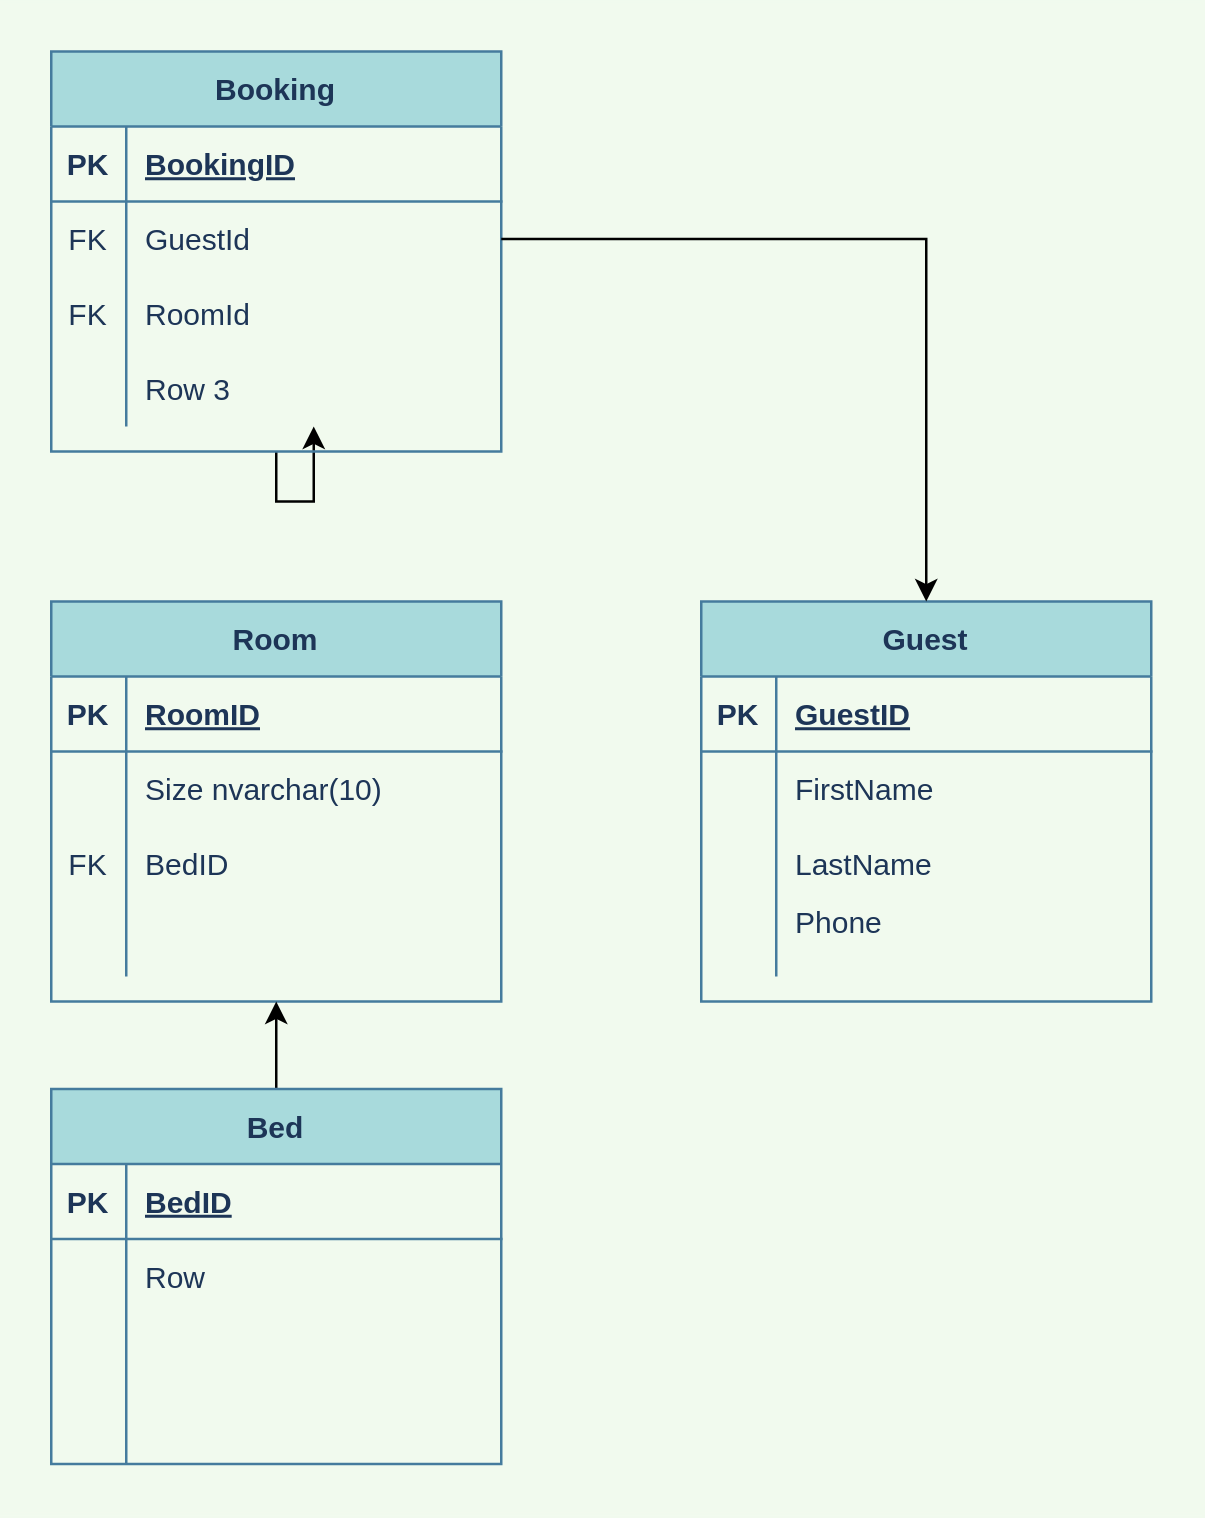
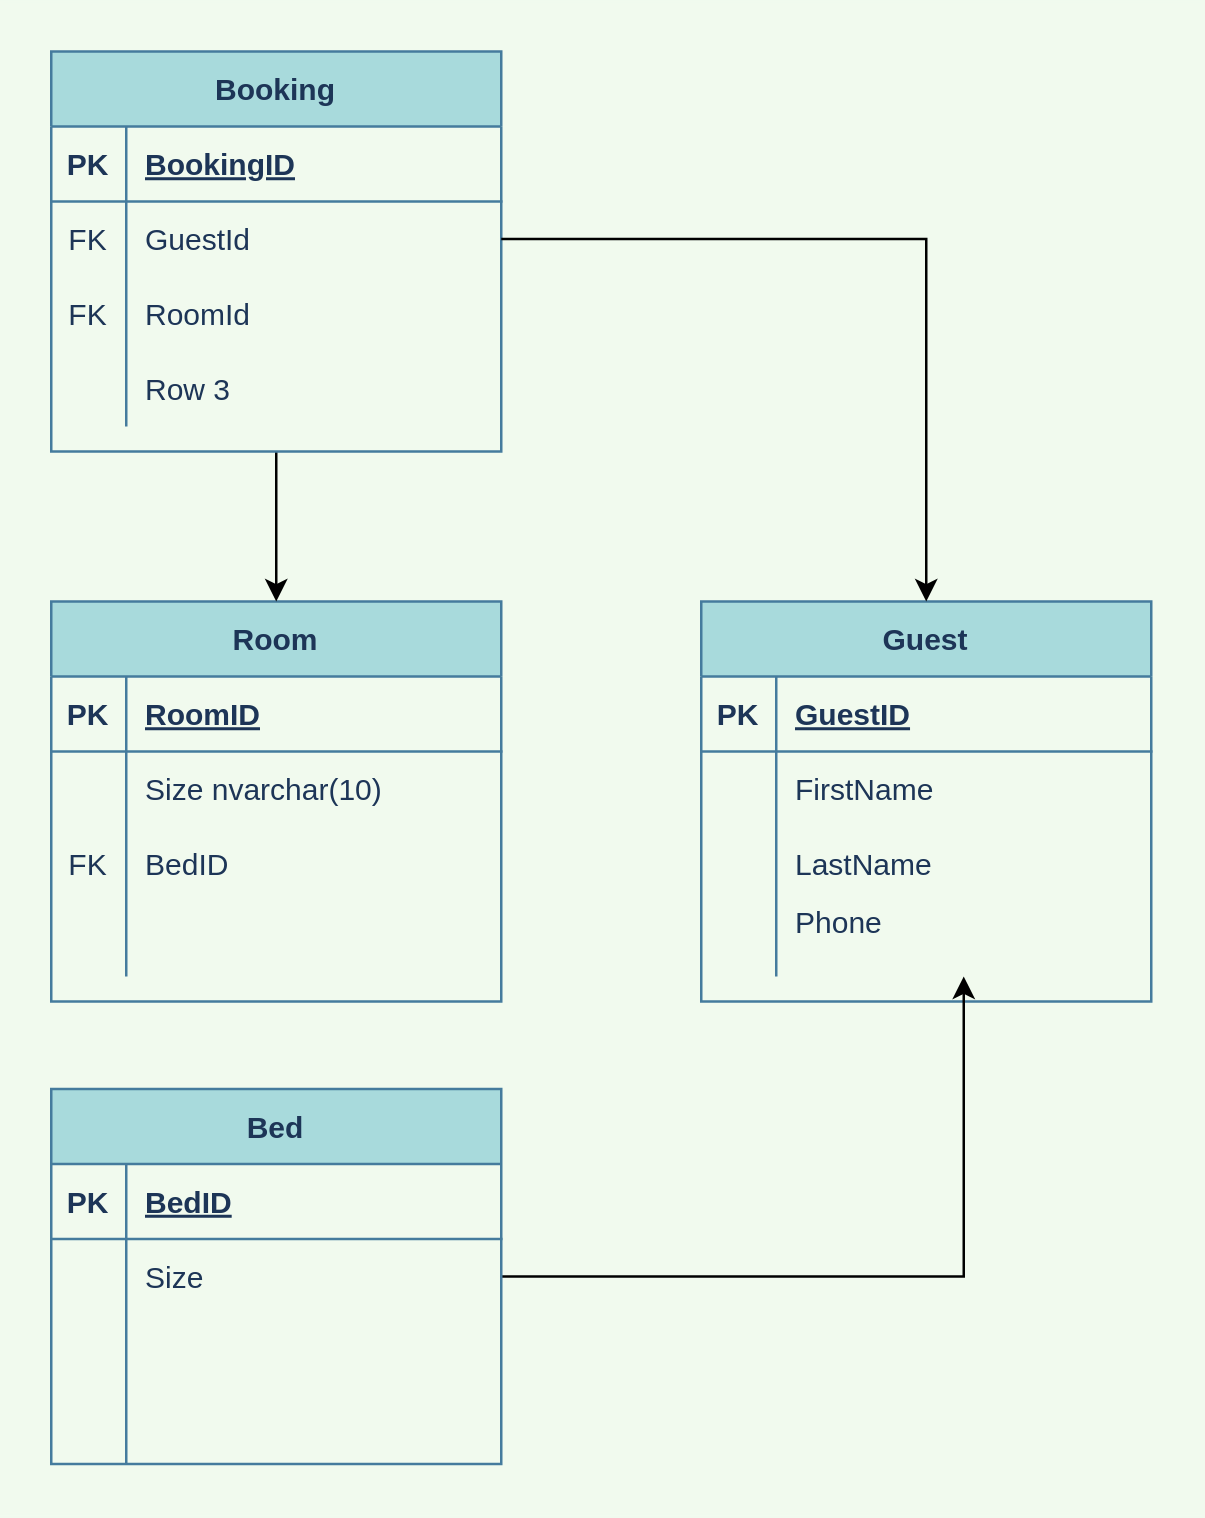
  <mxCell id="0" />
  <mxCell id="1" parent="0" />
  <mxCell id="2" value="Room" style="shape=table;startSize=30;container=1;collapsible=1;childLayout=tableLayout;fixedRows=1;rowLines=0;fontStyle=1;align=center;resizeLast=1;fontColor=#1D3557;strokeColor=#457B9D;fillColor=#A8DADC;" parent="1" vertex="1"><mxGeometry x="20" y="240" width="180" height="160" as="geometry" /></mxCell>
  <mxCell id="3" value="" style="shape=tableRow;horizontal=0;startSize=0;swimlaneHead=0;swimlaneBody=0;fillColor=none;collapsible=0;dropTarget=0;points=[[0,0.5],[1,0.5]];portConstraint=eastwest;top=0;left=0;right=0;bottom=1;fontColor=#1D3557;strokeColor=#457B9D;" parent="2" vertex="1"><mxGeometry y="30" width="180" height="30" as="geometry" /></mxCell>
  <mxCell id="4" value="PK" style="shape=partialRectangle;connectable=0;fillColor=none;top=0;left=0;bottom=0;right=0;fontStyle=1;overflow=hidden;fontColor=#1D3557;strokeColor=#457B9D;" parent="3" vertex="1"><mxGeometry width="30" height="30" as="geometry"><mxRectangle width="30" height="30" as="alternateBounds" /></mxGeometry></mxCell>
  <mxCell id="5" value="RoomID" style="shape=partialRectangle;connectable=0;fillColor=none;top=0;left=0;bottom=0;right=0;align=left;spacingLeft=6;fontStyle=5;overflow=hidden;fontColor=#1D3557;strokeColor=#457B9D;" parent="3" vertex="1"><mxGeometry x="30" width="150" height="30" as="geometry"><mxRectangle width="150" height="30" as="alternateBounds" /></mxGeometry></mxCell>
  <mxCell id="6" value="" style="shape=tableRow;horizontal=0;startSize=0;swimlaneHead=0;swimlaneBody=0;fillColor=none;collapsible=0;dropTarget=0;points=[[0,0.5],[1,0.5]];portConstraint=eastwest;top=0;left=0;right=0;bottom=0;fontColor=#1D3557;strokeColor=#457B9D;" parent="2" vertex="1"><mxGeometry y="60" width="180" height="30" as="geometry" /></mxCell>
  <mxCell id="7" value="" style="shape=partialRectangle;connectable=0;fillColor=none;top=0;left=0;bottom=0;right=0;editable=1;overflow=hidden;fontColor=#1D3557;strokeColor=#457B9D;" parent="6" vertex="1"><mxGeometry width="30" height="30" as="geometry"><mxRectangle width="30" height="30" as="alternateBounds" /></mxGeometry></mxCell>
  <mxCell id="8" value="Size nvarchar(10)" style="shape=partialRectangle;connectable=0;fillColor=none;top=0;left=0;bottom=0;right=0;align=left;spacingLeft=6;overflow=hidden;fontColor=#1D3557;strokeColor=#457B9D;" parent="6" vertex="1"><mxGeometry x="30" width="150" height="30" as="geometry"><mxRectangle width="150" height="30" as="alternateBounds" /></mxGeometry></mxCell>
  <mxCell id="9" value="" style="shape=tableRow;horizontal=0;startSize=0;swimlaneHead=0;swimlaneBody=0;fillColor=none;collapsible=0;dropTarget=0;points=[[0,0.5],[1,0.5]];portConstraint=eastwest;top=0;left=0;right=0;bottom=0;fontColor=#1D3557;strokeColor=#457B9D;" parent="2" vertex="1"><mxGeometry y="90" width="180" height="30" as="geometry" /></mxCell>
  <mxCell id="10" value="FK" style="shape=partialRectangle;connectable=0;fillColor=none;top=0;left=0;bottom=0;right=0;editable=1;overflow=hidden;fontColor=#1D3557;strokeColor=#457B9D;" parent="9" vertex="1"><mxGeometry width="30" height="30" as="geometry"><mxRectangle width="30" height="30" as="alternateBounds" /></mxGeometry></mxCell>
  <mxCell id="11" value="BedID" style="shape=partialRectangle;connectable=0;fillColor=none;top=0;left=0;bottom=0;right=0;align=left;spacingLeft=6;overflow=hidden;fontColor=#1D3557;strokeColor=#457B9D;" parent="9" vertex="1"><mxGeometry x="30" width="150" height="30" as="geometry"><mxRectangle width="150" height="30" as="alternateBounds" /></mxGeometry></mxCell>
  <mxCell id="12" value="" style="shape=tableRow;horizontal=0;startSize=0;swimlaneHead=0;swimlaneBody=0;fillColor=none;collapsible=0;dropTarget=0;points=[[0,0.5],[1,0.5]];portConstraint=eastwest;top=0;left=0;right=0;bottom=0;fontColor=#1D3557;strokeColor=#457B9D;" parent="2" vertex="1"><mxGeometry y="120" width="180" height="30" as="geometry" /></mxCell>
  <mxCell id="13" value="" style="shape=partialRectangle;connectable=0;fillColor=none;top=0;left=0;bottom=0;right=0;editable=1;overflow=hidden;fontColor=#1D3557;strokeColor=#457B9D;" parent="12" vertex="1"><mxGeometry width="30" height="30" as="geometry"><mxRectangle width="30" height="30" as="alternateBounds" /></mxGeometry></mxCell>
  <mxCell id="14" value="" style="shape=partialRectangle;connectable=0;fillColor=none;top=0;left=0;bottom=0;right=0;align=left;spacingLeft=6;overflow=hidden;fontColor=#1D3557;strokeColor=#457B9D;" parent="12" vertex="1"><mxGeometry x="30" width="150" height="30" as="geometry"><mxRectangle width="150" height="30" as="alternateBounds" /></mxGeometry></mxCell>
  <mxCell id="15" value="Guest" style="shape=table;startSize=30;container=1;collapsible=1;childLayout=tableLayout;fixedRows=1;rowLines=0;fontStyle=1;align=center;resizeLast=1;fontColor=#1D3557;strokeColor=#457B9D;fillColor=#A8DADC;" parent="1" vertex="1"><mxGeometry x="280" y="240" width="180" height="160" as="geometry" /></mxCell>
  <mxCell id="16" value="" style="shape=tableRow;horizontal=0;startSize=0;swimlaneHead=0;swimlaneBody=0;fillColor=none;collapsible=0;dropTarget=0;points=[[0,0.5],[1,0.5]];portConstraint=eastwest;top=0;left=0;right=0;bottom=1;fontColor=#1D3557;strokeColor=#457B9D;" parent="15" vertex="1"><mxGeometry y="30" width="180" height="30" as="geometry" /></mxCell>
  <mxCell id="17" value="PK" style="shape=partialRectangle;connectable=0;fillColor=none;top=0;left=0;bottom=0;right=0;fontStyle=1;overflow=hidden;fontColor=#1D3557;strokeColor=#457B9D;" parent="16" vertex="1"><mxGeometry width="30" height="30" as="geometry"><mxRectangle width="30" height="30" as="alternateBounds" /></mxGeometry></mxCell>
  <mxCell id="18" value="GuestID" style="shape=partialRectangle;connectable=0;fillColor=none;top=0;left=0;bottom=0;right=0;align=left;spacingLeft=6;fontStyle=5;overflow=hidden;fontColor=#1D3557;strokeColor=#457B9D;" parent="16" vertex="1"><mxGeometry x="30" width="150" height="30" as="geometry"><mxRectangle width="150" height="30" as="alternateBounds" /></mxGeometry></mxCell>
  <mxCell id="19" value="" style="shape=tableRow;horizontal=0;startSize=0;swimlaneHead=0;swimlaneBody=0;fillColor=none;collapsible=0;dropTarget=0;points=[[0,0.5],[1,0.5]];portConstraint=eastwest;top=0;left=0;right=0;bottom=0;fontColor=#1D3557;strokeColor=#457B9D;" parent="15" vertex="1"><mxGeometry y="60" width="180" height="30" as="geometry" /></mxCell>
  <mxCell id="20" value="" style="shape=partialRectangle;connectable=0;fillColor=none;top=0;left=0;bottom=0;right=0;editable=1;overflow=hidden;fontColor=#1D3557;strokeColor=#457B9D;" parent="19" vertex="1"><mxGeometry width="30" height="30" as="geometry"><mxRectangle width="30" height="30" as="alternateBounds" /></mxGeometry></mxCell>
  <mxCell id="21" value="FirstName" style="shape=partialRectangle;connectable=0;fillColor=none;top=0;left=0;bottom=0;right=0;align=left;spacingLeft=6;overflow=hidden;fontColor=#1D3557;strokeColor=#457B9D;" parent="19" vertex="1"><mxGeometry x="30" width="150" height="30" as="geometry"><mxRectangle width="150" height="30" as="alternateBounds" /></mxGeometry></mxCell>
  <mxCell id="22" value="" style="shape=tableRow;horizontal=0;startSize=0;swimlaneHead=0;swimlaneBody=0;fillColor=none;collapsible=0;dropTarget=0;points=[[0,0.5],[1,0.5]];portConstraint=eastwest;top=0;left=0;right=0;bottom=0;fontColor=#1D3557;strokeColor=#457B9D;" parent="15" vertex="1"><mxGeometry y="90" width="180" height="30" as="geometry" /></mxCell>
  <mxCell id="23" value="" style="shape=partialRectangle;connectable=0;fillColor=none;top=0;left=0;bottom=0;right=0;editable=1;overflow=hidden;fontColor=#1D3557;strokeColor=#457B9D;" parent="22" vertex="1"><mxGeometry width="30" height="30" as="geometry"><mxRectangle width="30" height="30" as="alternateBounds" /></mxGeometry></mxCell>
  <mxCell id="24" value="LastName" style="shape=partialRectangle;connectable=0;fillColor=none;top=0;left=0;bottom=0;right=0;align=left;spacingLeft=6;overflow=hidden;fontColor=#1D3557;strokeColor=#457B9D;" parent="22" vertex="1"><mxGeometry x="30" width="150" height="30" as="geometry"><mxRectangle width="150" height="30" as="alternateBounds" /></mxGeometry></mxCell>
  <mxCell id="25" value="" style="shape=tableRow;horizontal=0;startSize=0;swimlaneHead=0;swimlaneBody=0;fillColor=none;collapsible=0;dropTarget=0;points=[[0,0.5],[1,0.5]];portConstraint=eastwest;top=0;left=0;right=0;bottom=0;fontColor=#1D3557;strokeColor=#457B9D;" parent="15" vertex="1"><mxGeometry y="120" width="180" height="30" as="geometry" /></mxCell>
  <mxCell id="26" value="" style="shape=partialRectangle;connectable=0;fillColor=none;top=0;left=0;bottom=0;right=0;editable=1;overflow=hidden;fontColor=#1D3557;strokeColor=#457B9D;" parent="25" vertex="1"><mxGeometry width="30" height="30" as="geometry"><mxRectangle width="30" height="30" as="alternateBounds" /></mxGeometry></mxCell>
  <mxCell id="27" value="Phone&#10;" style="shape=partialRectangle;connectable=0;fillColor=none;top=0;left=0;bottom=0;right=0;align=left;spacingLeft=6;overflow=hidden;fontColor=#1D3557;strokeColor=#457B9D;" parent="25" vertex="1"><mxGeometry x="30" width="150" height="30" as="geometry"><mxRectangle width="150" height="30" as="alternateBounds" /></mxGeometry></mxCell>
- <mxCell id="28" style="edgeStyle=orthogonalEdgeStyle;rounded=0;orthogonalLoop=1;jettySize=auto;html=1;" edge="1" parent="1" source="29" target="41"><mxGeometry relative="1" as="geometry" /></mxCell>
+ <mxCell id="28" style="edgeStyle=orthogonalEdgeStyle;rounded=0;orthogonalLoop=1;jettySize=auto;html=1;entryX=0.5;entryY=0;entryDx=0;entryDy=0;" edge="1" parent="1" source="29" target="2"><mxGeometry relative="1" as="geometry" /></mxCell>
  <mxCell id="29" value="Booking" style="shape=table;startSize=30;container=1;collapsible=1;childLayout=tableLayout;fixedRows=1;rowLines=0;fontStyle=1;align=center;resizeLast=1;fontColor=#1D3557;strokeColor=#457B9D;fillColor=#A8DADC;" parent="1" vertex="1"><mxGeometry x="20" y="20" width="180" height="160" as="geometry" /></mxCell>
  <mxCell id="30" value="" style="shape=tableRow;horizontal=0;startSize=0;swimlaneHead=0;swimlaneBody=0;fillColor=none;collapsible=0;dropTarget=0;points=[[0,0.5],[1,0.5]];portConstraint=eastwest;top=0;left=0;right=0;bottom=1;fontColor=#1D3557;strokeColor=#457B9D;" parent="29" vertex="1"><mxGeometry y="30" width="180" height="30" as="geometry" /></mxCell>
  <mxCell id="31" value="PK" style="shape=partialRectangle;connectable=0;fillColor=none;top=0;left=0;bottom=0;right=0;fontStyle=1;overflow=hidden;fontColor=#1D3557;strokeColor=#457B9D;" parent="30" vertex="1"><mxGeometry width="30" height="30" as="geometry"><mxRectangle width="30" height="30" as="alternateBounds" /></mxGeometry></mxCell>
  <mxCell id="32" value="BookingID" style="shape=partialRectangle;connectable=0;fillColor=none;top=0;left=0;bottom=0;right=0;align=left;spacingLeft=6;fontStyle=5;overflow=hidden;fontColor=#1D3557;strokeColor=#457B9D;" parent="30" vertex="1"><mxGeometry x="30" width="150" height="30" as="geometry"><mxRectangle width="150" height="30" as="alternateBounds" /></mxGeometry></mxCell>
  <mxCell id="33" value="" style="shape=tableRow;horizontal=0;startSize=0;swimlaneHead=0;swimlaneBody=0;fillColor=none;collapsible=0;dropTarget=0;points=[[0,0.5],[1,0.5]];portConstraint=eastwest;top=0;left=0;right=0;bottom=0;fontColor=#1D3557;strokeColor=#457B9D;" parent="29" vertex="1"><mxGeometry y="60" width="180" height="30" as="geometry" /></mxCell>
  <mxCell id="34" value="FK" style="shape=partialRectangle;connectable=0;fillColor=none;top=0;left=0;bottom=0;right=0;editable=1;overflow=hidden;fontColor=#1D3557;strokeColor=#457B9D;" parent="33" vertex="1"><mxGeometry width="30" height="30" as="geometry"><mxRectangle width="30" height="30" as="alternateBounds" /></mxGeometry></mxCell>
  <mxCell id="35" value="GuestId" style="shape=partialRectangle;connectable=0;fillColor=none;top=0;left=0;bottom=0;right=0;align=left;spacingLeft=6;overflow=hidden;fontColor=#1D3557;strokeColor=#457B9D;" parent="33" vertex="1"><mxGeometry x="30" width="150" height="30" as="geometry"><mxRectangle width="150" height="30" as="alternateBounds" /></mxGeometry></mxCell>
  <mxCell id="36" value="" style="shape=tableRow;horizontal=0;startSize=0;swimlaneHead=0;swimlaneBody=0;fillColor=none;collapsible=0;dropTarget=0;points=[[0,0.5],[1,0.5]];portConstraint=eastwest;top=0;left=0;right=0;bottom=0;fontColor=#1D3557;strokeColor=#457B9D;" parent="29" vertex="1"><mxGeometry y="90" width="180" height="30" as="geometry" /></mxCell>
  <mxCell id="37" value="FK" style="shape=partialRectangle;connectable=0;fillColor=none;top=0;left=0;bottom=0;right=0;editable=1;overflow=hidden;fontColor=#1D3557;strokeColor=#457B9D;" parent="36" vertex="1"><mxGeometry width="30" height="30" as="geometry"><mxRectangle width="30" height="30" as="alternateBounds" /></mxGeometry></mxCell>
  <mxCell id="38" value="RoomId" style="shape=partialRectangle;connectable=0;fillColor=none;top=0;left=0;bottom=0;right=0;align=left;spacingLeft=6;overflow=hidden;fontColor=#1D3557;strokeColor=#457B9D;" parent="36" vertex="1"><mxGeometry x="30" width="150" height="30" as="geometry"><mxRectangle width="150" height="30" as="alternateBounds" /></mxGeometry></mxCell>
  <mxCell id="39" value="" style="shape=tableRow;horizontal=0;startSize=0;swimlaneHead=0;swimlaneBody=0;fillColor=none;collapsible=0;dropTarget=0;points=[[0,0.5],[1,0.5]];portConstraint=eastwest;top=0;left=0;right=0;bottom=0;fontColor=#1D3557;strokeColor=#457B9D;" parent="29" vertex="1"><mxGeometry y="120" width="180" height="30" as="geometry" /></mxCell>
  <mxCell id="40" value="" style="shape=partialRectangle;connectable=0;fillColor=none;top=0;left=0;bottom=0;right=0;editable=1;overflow=hidden;fontColor=#1D3557;strokeColor=#457B9D;" parent="39" vertex="1"><mxGeometry width="30" height="30" as="geometry"><mxRectangle width="30" height="30" as="alternateBounds" /></mxGeometry></mxCell>
  <mxCell id="41" value="Row 3" style="shape=partialRectangle;connectable=0;fillColor=none;top=0;left=0;bottom=0;right=0;align=left;spacingLeft=6;overflow=hidden;fontColor=#1D3557;strokeColor=#457B9D;" parent="39" vertex="1"><mxGeometry x="30" width="150" height="30" as="geometry"><mxRectangle width="150" height="30" as="alternateBounds" /></mxGeometry></mxCell>
- <mxCell id="42" style="edgeStyle=orthogonalEdgeStyle;rounded=0;orthogonalLoop=1;jettySize=auto;html=1;entryX=0.5;entryY=1;entryDx=0;entryDy=0;" edge="1" parent="1" source="43" target="2"><mxGeometry relative="1" as="geometry" /></mxCell>
+ <mxCell id="42" style="edgeStyle=orthogonalEdgeStyle;rounded=0;orthogonalLoop=1;jettySize=auto;html=1;" edge="1" parent="1" source="43" target="27"><mxGeometry relative="1" as="geometry" /></mxCell>
  <mxCell id="43" value="Bed" style="shape=table;startSize=30;container=1;collapsible=1;childLayout=tableLayout;fixedRows=1;rowLines=0;fontStyle=1;align=center;resizeLast=1;fontColor=#1D3557;strokeColor=#457B9D;fillColor=#A8DADC;" vertex="1" parent="1"><mxGeometry x="20" y="435" width="180" height="150" as="geometry" /></mxCell>
  <mxCell id="44" value="" style="shape=tableRow;horizontal=0;startSize=0;swimlaneHead=0;swimlaneBody=0;fillColor=none;collapsible=0;dropTarget=0;points=[[0,0.5],[1,0.5]];portConstraint=eastwest;top=0;left=0;right=0;bottom=1;fontColor=#1D3557;strokeColor=#457B9D;" vertex="1" parent="43"><mxGeometry y="30" width="180" height="30" as="geometry" /></mxCell>
  <mxCell id="45" value="PK" style="shape=partialRectangle;connectable=0;fillColor=none;top=0;left=0;bottom=0;right=0;fontStyle=1;overflow=hidden;fontColor=#1D3557;strokeColor=#457B9D;" vertex="1" parent="44"><mxGeometry width="30" height="30" as="geometry"><mxRectangle width="30" height="30" as="alternateBounds" /></mxGeometry></mxCell>
  <mxCell id="46" value="BedID" style="shape=partialRectangle;connectable=0;fillColor=none;top=0;left=0;bottom=0;right=0;align=left;spacingLeft=6;fontStyle=5;overflow=hidden;fontColor=#1D3557;strokeColor=#457B9D;" vertex="1" parent="44"><mxGeometry x="30" width="150" height="30" as="geometry"><mxRectangle width="150" height="30" as="alternateBounds" /></mxGeometry></mxCell>
  <mxCell id="47" value="" style="shape=tableRow;horizontal=0;startSize=0;swimlaneHead=0;swimlaneBody=0;fillColor=none;collapsible=0;dropTarget=0;points=[[0,0.5],[1,0.5]];portConstraint=eastwest;top=0;left=0;right=0;bottom=0;fontColor=#1D3557;strokeColor=#457B9D;" vertex="1" parent="43"><mxGeometry y="60" width="180" height="30" as="geometry" /></mxCell>
  <mxCell id="48" value="" style="shape=partialRectangle;connectable=0;fillColor=none;top=0;left=0;bottom=0;right=0;editable=1;overflow=hidden;fontColor=#1D3557;strokeColor=#457B9D;" vertex="1" parent="47"><mxGeometry width="30" height="30" as="geometry"><mxRectangle width="30" height="30" as="alternateBounds" /></mxGeometry></mxCell>
- <mxCell id="49" value="Row" style="shape=partialRectangle;connectable=0;fillColor=none;top=0;left=0;bottom=0;right=0;align=left;spacingLeft=6;overflow=hidden;fontColor=#1D3557;strokeColor=#457B9D;" vertex="1" parent="47"><mxGeometry x="30" width="150" height="30" as="geometry"><mxRectangle width="150" height="30" as="alternateBounds" /></mxGeometry></mxCell>
+ <mxCell id="49" value="Size" style="shape=partialRectangle;connectable=0;fillColor=none;top=0;left=0;bottom=0;right=0;align=left;spacingLeft=6;overflow=hidden;fontColor=#1D3557;strokeColor=#457B9D;" vertex="1" parent="47"><mxGeometry x="30" width="150" height="30" as="geometry"><mxRectangle width="150" height="30" as="alternateBounds" /></mxGeometry></mxCell>
  <mxCell id="50" value="" style="shape=tableRow;horizontal=0;startSize=0;swimlaneHead=0;swimlaneBody=0;fillColor=none;collapsible=0;dropTarget=0;points=[[0,0.5],[1,0.5]];portConstraint=eastwest;top=0;left=0;right=0;bottom=0;fontColor=#1D3557;strokeColor=#457B9D;" vertex="1" parent="43"><mxGeometry y="90" width="180" height="30" as="geometry" /></mxCell>
  <mxCell id="51" value="" style="shape=partialRectangle;connectable=0;fillColor=none;top=0;left=0;bottom=0;right=0;editable=1;overflow=hidden;fontColor=#1D3557;strokeColor=#457B9D;" vertex="1" parent="50"><mxGeometry width="30" height="30" as="geometry"><mxRectangle width="30" height="30" as="alternateBounds" /></mxGeometry></mxCell>
  <mxCell id="52" value="" style="shape=partialRectangle;connectable=0;fillColor=none;top=0;left=0;bottom=0;right=0;align=left;spacingLeft=6;overflow=hidden;fontColor=#1D3557;strokeColor=#457B9D;" vertex="1" parent="50"><mxGeometry x="30" width="150" height="30" as="geometry"><mxRectangle width="150" height="30" as="alternateBounds" /></mxGeometry></mxCell>
  <mxCell id="53" value="" style="shape=tableRow;horizontal=0;startSize=0;swimlaneHead=0;swimlaneBody=0;fillColor=none;collapsible=0;dropTarget=0;points=[[0,0.5],[1,0.5]];portConstraint=eastwest;top=0;left=0;right=0;bottom=0;fontColor=#1D3557;strokeColor=#457B9D;" vertex="1" parent="43"><mxGeometry y="120" width="180" height="30" as="geometry" /></mxCell>
  <mxCell id="54" value="" style="shape=partialRectangle;connectable=0;fillColor=none;top=0;left=0;bottom=0;right=0;editable=1;overflow=hidden;fontColor=#1D3557;strokeColor=#457B9D;" vertex="1" parent="53"><mxGeometry width="30" height="30" as="geometry"><mxRectangle width="30" height="30" as="alternateBounds" /></mxGeometry></mxCell>
  <mxCell id="55" value="" style="shape=partialRectangle;connectable=0;fillColor=none;top=0;left=0;bottom=0;right=0;align=left;spacingLeft=6;overflow=hidden;fontColor=#1D3557;strokeColor=#457B9D;" vertex="1" parent="53"><mxGeometry x="30" width="150" height="30" as="geometry"><mxRectangle width="150" height="30" as="alternateBounds" /></mxGeometry></mxCell>
  <mxCell id="56" style="edgeStyle=orthogonalEdgeStyle;rounded=0;orthogonalLoop=1;jettySize=auto;html=1;entryX=0.5;entryY=0;entryDx=0;entryDy=0;" edge="1" parent="1" source="33" target="15"><mxGeometry relative="1" as="geometry" /></mxCell>
